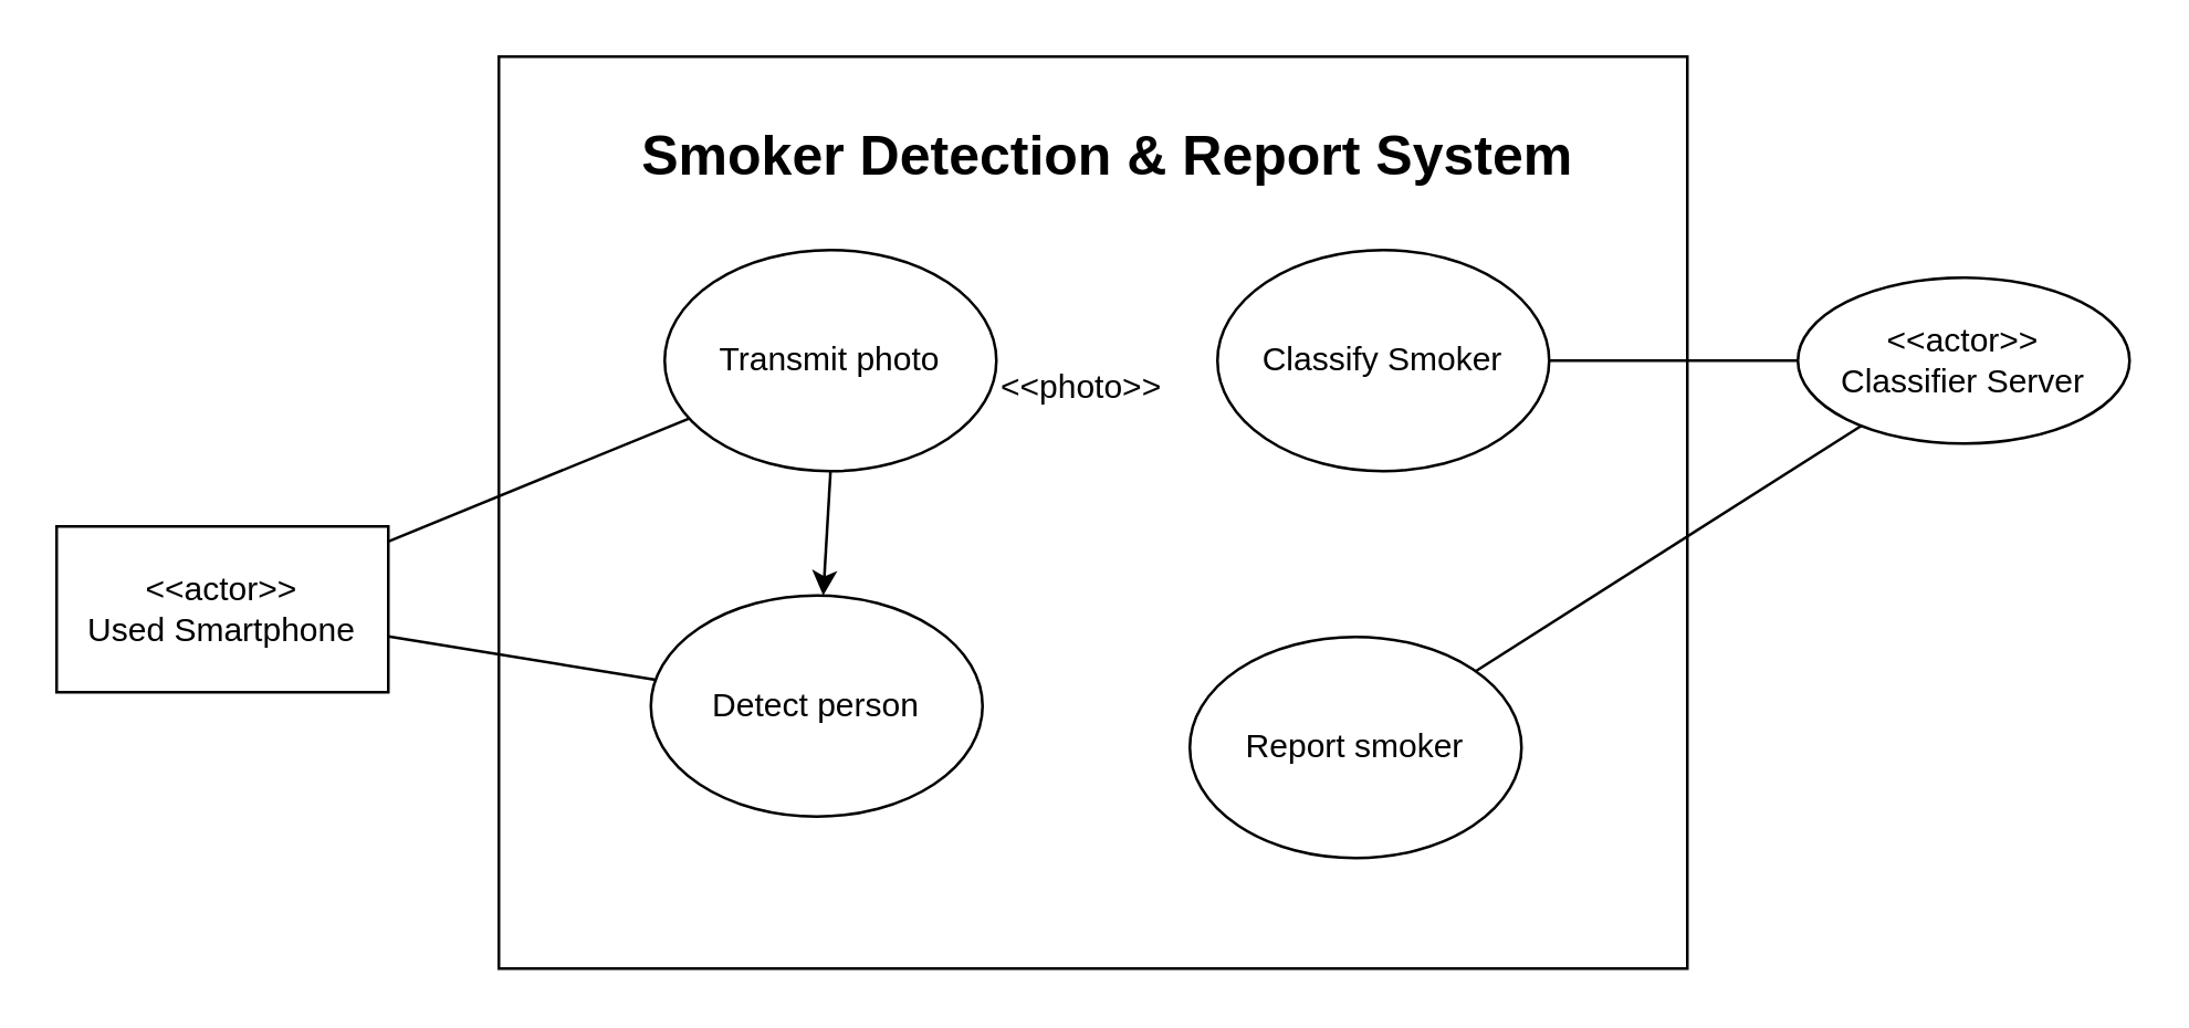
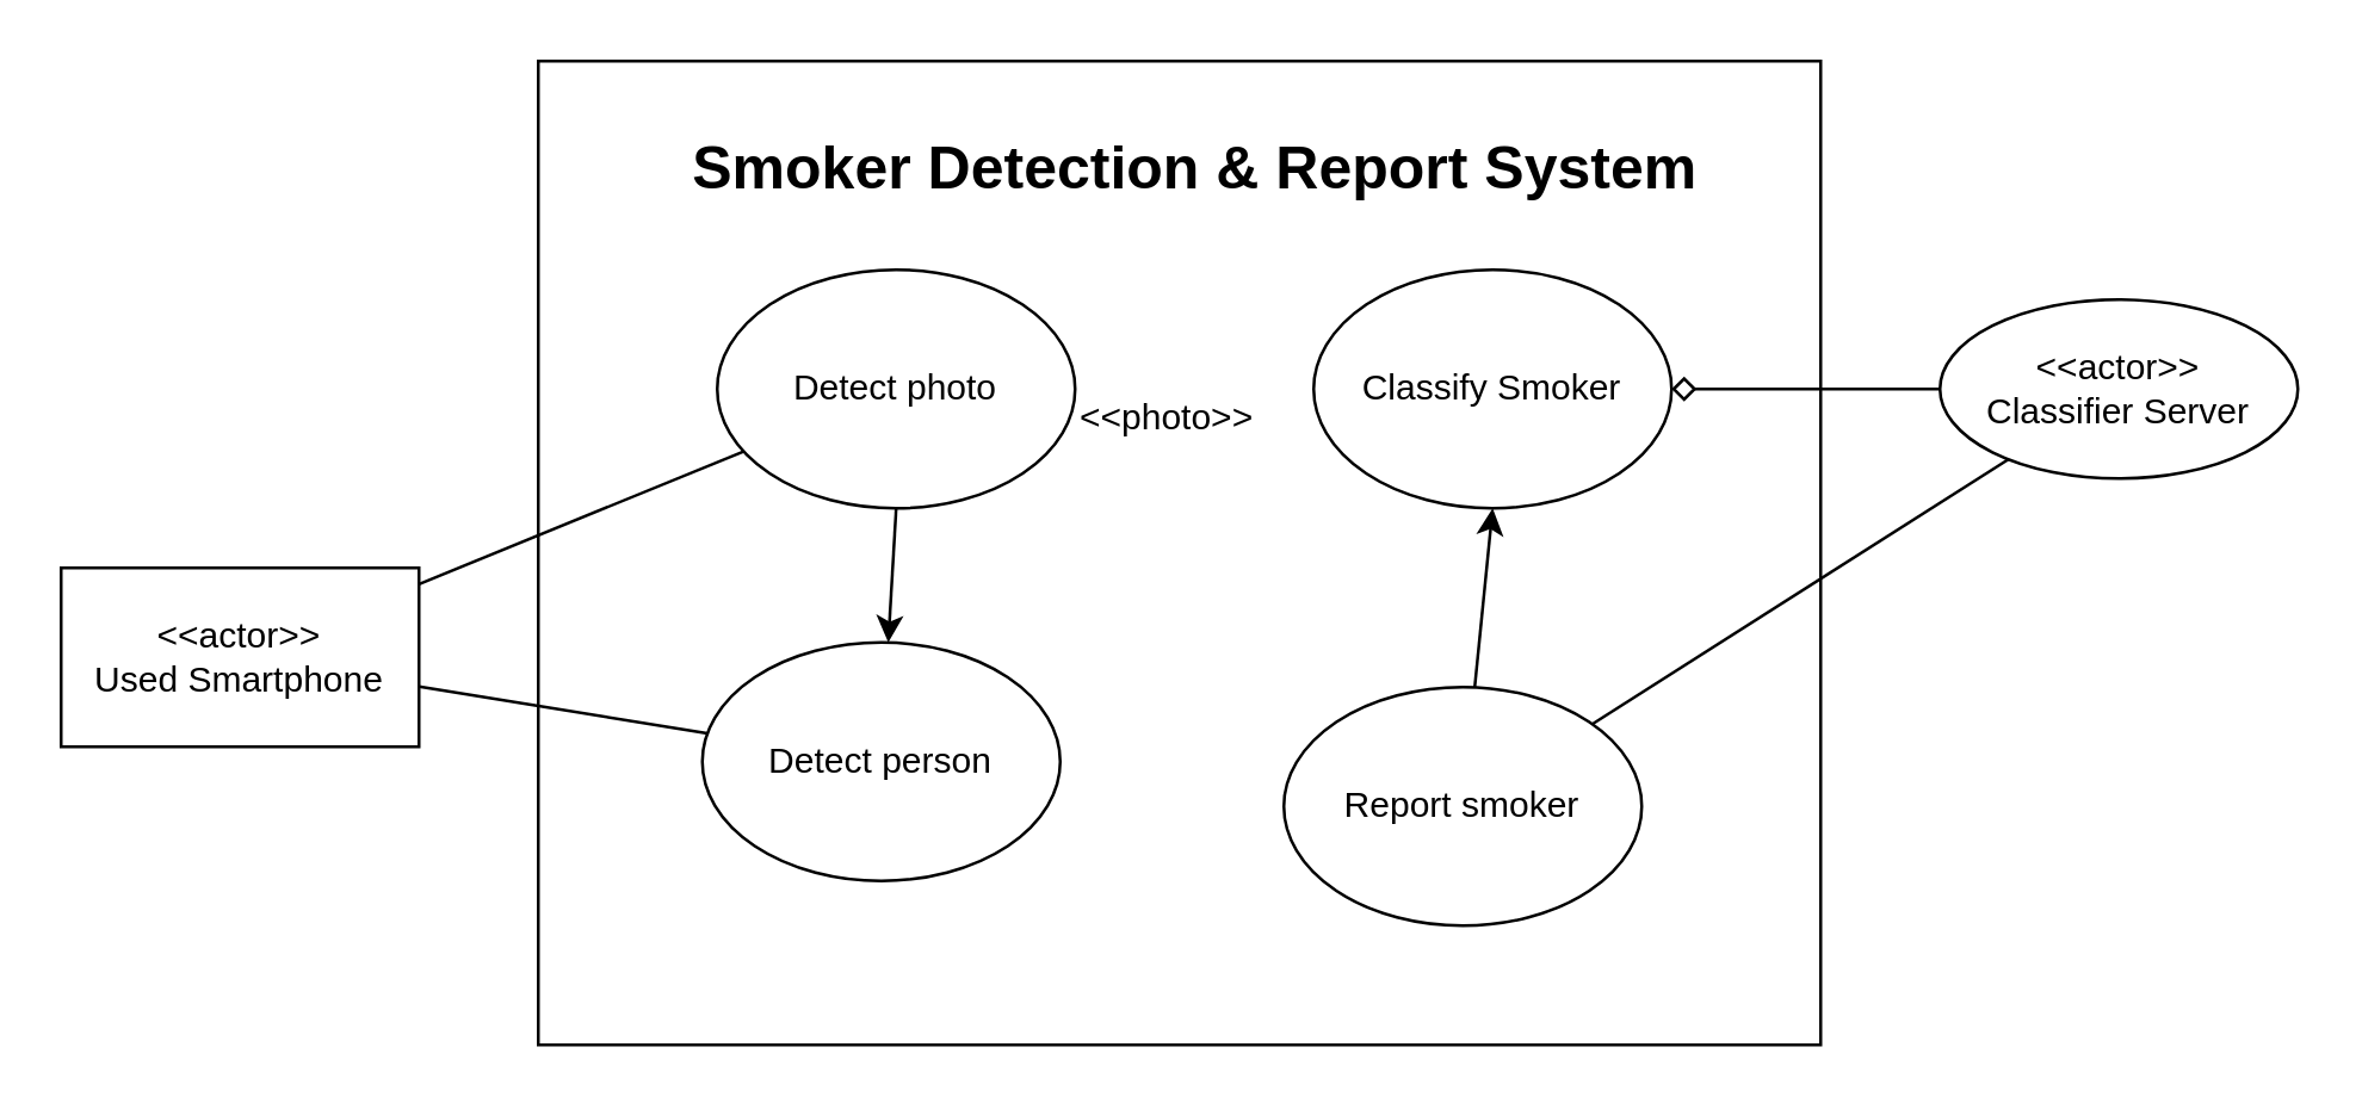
  <mxCell id="0" />
  <mxCell id="1" parent="0" />
  <mxCell id="2" value="" style="rounded=0;whiteSpace=wrap;html=1;" parent="1" vertex="1"><mxGeometry x="180" y="20" width="430" height="330" as="geometry" /></mxCell>
  <mxCell id="3" value="&lt;b&gt;&lt;font style=&quot;font-size: 20px&quot;&gt;Smoker Detection &amp;amp; Report System&lt;/font&gt;&lt;/b&gt;" style="text;html=1;strokeColor=none;fillColor=none;align=center;verticalAlign=middle;whiteSpace=wrap;rounded=0;" parent="1" vertex="1"><mxGeometry x="193.5" y="20" width="413" height="70" as="geometry" /></mxCell>
  <mxCell id="4" value="Report smoker" style="ellipse;whiteSpace=wrap;html=1;" parent="1" vertex="1"><mxGeometry x="430" y="230" width="120" height="80" as="geometry" /></mxCell>
  <mxCell id="5" value="" style="endArrow=none;html=1;" parent="1" source="7" target="4" edge="1"><mxGeometry width="50" height="50" relative="1" as="geometry"><mxPoint x="240" y="65" as="sourcePoint" /><mxPoint x="360" y="140" as="targetPoint" /></mxGeometry></mxCell>
- <mxCell id="6" style="edgeStyle=orthogonalEdgeStyle;rounded=0;orthogonalLoop=1;jettySize=auto;html=1;exitX=0;exitY=0.5;exitDx=0;exitDy=0;endArrow=none;endFill=0;" edge="1" parent="1" source="7" target="15"><mxGeometry relative="1" as="geometry" /></mxCell>
+ <mxCell id="6" style="edgeStyle=orthogonalEdgeStyle;rounded=0;orthogonalLoop=1;jettySize=auto;html=1;exitX=0;exitY=0.5;exitDx=0;exitDy=0;endArrow=diamond;endFill=0;" edge="1" parent="1" source="7" target="15"><mxGeometry relative="1" as="geometry" /></mxCell>
  <mxCell id="7" value="&lt;div&gt;&amp;lt;&amp;lt;actor&amp;gt;&amp;gt;&lt;/div&gt;&lt;div&gt;Classifier Server&lt;/div&gt;" style="ellipse;whiteSpace=wrap;html=1;" parent="1" vertex="1"><mxGeometry x="650" y="100" width="120" height="60" as="geometry" /></mxCell>
  <mxCell id="8" value="&lt;div&gt;&amp;lt;&amp;lt;actor&amp;gt;&amp;gt;&lt;/div&gt;&lt;div&gt;Used Smartphone&lt;/div&gt;" style="rounded=0;whiteSpace=wrap;html=1;" parent="1" vertex="1"><mxGeometry x="20" y="190" width="120" height="60" as="geometry" /></mxCell>
  <mxCell id="9" value="Detect person" style="ellipse;whiteSpace=wrap;html=1;" parent="1" vertex="1"><mxGeometry x="235" y="215" width="120" height="80" as="geometry" /></mxCell>
  <mxCell id="10" style="edgeStyle=none;rounded=0;orthogonalLoop=1;jettySize=auto;html=1;exitX=0.5;exitY=1;exitDx=0;exitDy=0;startArrow=none;startFill=0;endArrow=classic;endFill=1;" edge="1" parent="1" source="11" target="9"><mxGeometry relative="1" as="geometry" /></mxCell>
- <mxCell id="11" value="Transmit photo" style="ellipse;whiteSpace=wrap;html=1;" parent="1" vertex="1"><mxGeometry x="240" y="90" width="120" height="80" as="geometry" /></mxCell>
+ <mxCell id="11" value="Detect photo" style="ellipse;whiteSpace=wrap;html=1;" parent="1" vertex="1"><mxGeometry x="240" y="90" width="120" height="80" as="geometry" /></mxCell>
  <mxCell id="12" value="" style="endArrow=none;html=1;" parent="1" source="8" target="11" edge="1"><mxGeometry width="50" height="50" relative="1" as="geometry"><mxPoint x="180" y="160" as="sourcePoint" /><mxPoint x="230" y="110" as="targetPoint" /></mxGeometry></mxCell>
  <mxCell id="13" value="" style="endArrow=none;html=1;" parent="1" source="8" target="9" edge="1"><mxGeometry width="50" height="50" relative="1" as="geometry"><mxPoint x="150" y="99.85" as="sourcePoint" /><mxPoint x="275.249" y="120.411" as="targetPoint" /></mxGeometry></mxCell>
+ <mxCell id="14" style="rounded=0;orthogonalLoop=1;jettySize=auto;html=1;exitX=0.5;exitY=1;exitDx=0;exitDy=0;endArrow=none;endFill=0;startArrow=classic;startFill=1;" edge="1" parent="1" source="15" target="4"><mxGeometry relative="1" as="geometry" /></mxCell>
  <mxCell id="15" value="Classify Smoker" style="ellipse;whiteSpace=wrap;html=1;" vertex="1" parent="1"><mxGeometry x="440" y="90" width="120" height="80" as="geometry" /></mxCell>
  <mxCell id="16" value="&amp;lt;&amp;lt;photo&amp;gt;&amp;gt;&lt;br&gt;&lt;br&gt;" style="text;html=1;resizable=0;points=[];autosize=1;align=left;verticalAlign=top;spacingTop=-4;" vertex="1" parent="1"><mxGeometry x="360" y="130" width="80" height="30" as="geometry" /></mxCell>
